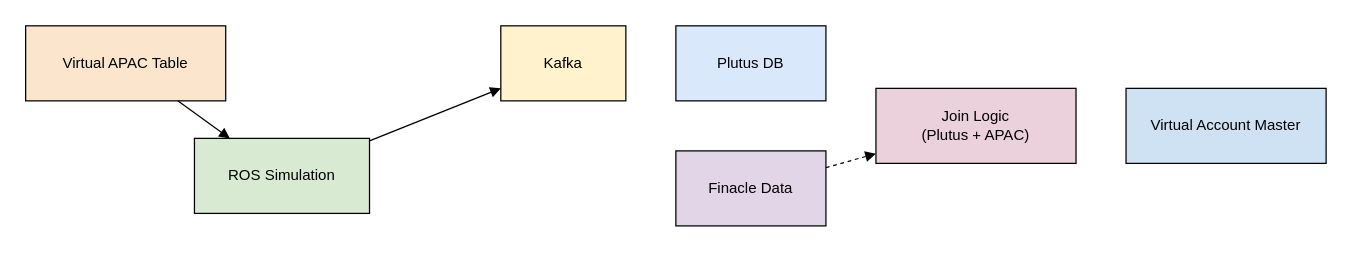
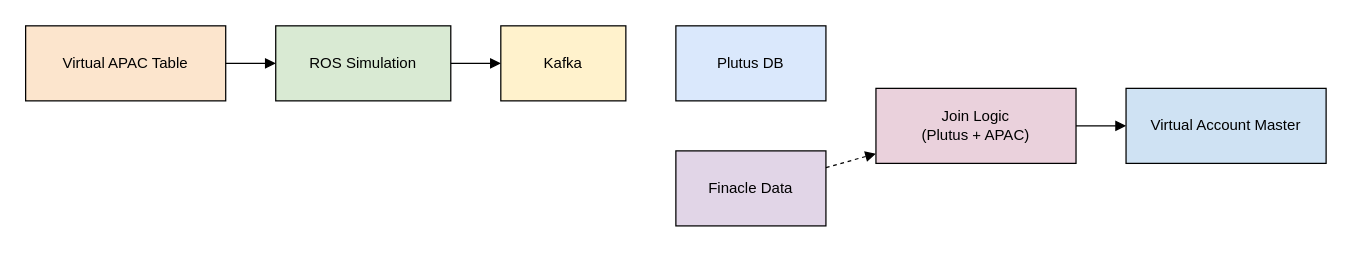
  <mxCell id="0" />
  <mxCell id="1" parent="0" />
  <mxCell id="2" value="Virtual APAC Table" style="shape=rectangle;whiteSpace=wrap;html=1;fillColor=#FCE5CD;" vertex="1" parent="1"><mxGeometry x="20" y="20" width="160" height="60" as="geometry" /></mxCell>
- <mxCell id="3" value="ROS Simulation" style="shape=rectangle;whiteSpace=wrap;html=1;fillColor=#D9EAD3;" vertex="1" parent="1"><mxGeometry x="155" y="110" width="140" height="60" as="geometry" /></mxCell>
+ <mxCell id="3" value="ROS Simulation" style="shape=rectangle;whiteSpace=wrap;html=1;fillColor=#D9EAD3;" vertex="1" parent="1"><mxGeometry x="220" y="20" width="140" height="60" as="geometry" /></mxCell>
  <mxCell id="4" value="Kafka" style="shape=rectangle;whiteSpace=wrap;html=1;fillColor=#FFF2CC;" vertex="1" parent="1"><mxGeometry x="400" y="20" width="100" height="60" as="geometry" /></mxCell>
  <mxCell id="5" value="Plutus DB" style="shape=rectangle;whiteSpace=wrap;html=1;fillColor=#DAE8FC;" vertex="1" parent="1"><mxGeometry x="540" y="20" width="120" height="60" as="geometry" /></mxCell>
  <mxCell id="6" value="Finacle Data" style="shape=rectangle;whiteSpace=wrap;html=1;fillColor=#E1D5E7;" vertex="1" parent="1"><mxGeometry x="540" y="120" width="120" height="60" as="geometry" /></mxCell>
  <mxCell id="7" value="Join Logic&#10;(Plutus + APAC)" style="shape=rectangle;whiteSpace=wrap;html=1;fillColor=#EAD1DC;" vertex="1" parent="1"><mxGeometry x="700" y="70" width="160" height="60" as="geometry" /></mxCell>
  <mxCell id="8" value="Virtual Account Master" style="shape=rectangle;whiteSpace=wrap;html=1;fillColor=#CFE2F3;" vertex="1" parent="1"><mxGeometry x="900" y="70" width="160" height="60" as="geometry" /></mxCell>
  <mxCell id="9" style="endArrow=block;html=1;" edge="1" parent="1" source="2" target="3"><mxGeometry relative="1" as="geometry" /></mxCell>
  <mxCell id="10" style="endArrow=block;html=1;" edge="1" parent="1" source="3" target="4"><mxGeometry relative="1" as="geometry" /></mxCell>
  <mxCell id="11" style="endArrow=block;html=1;dashed=1;" edge="1" parent="1" source="6" target="7"><mxGeometry relative="1" as="geometry" /></mxCell>
+ <mxCell id="12" style="endArrow=block;html=1;" edge="1" parent="1" source="7" target="8"><mxGeometry relative="1" as="geometry" /></mxCell>
